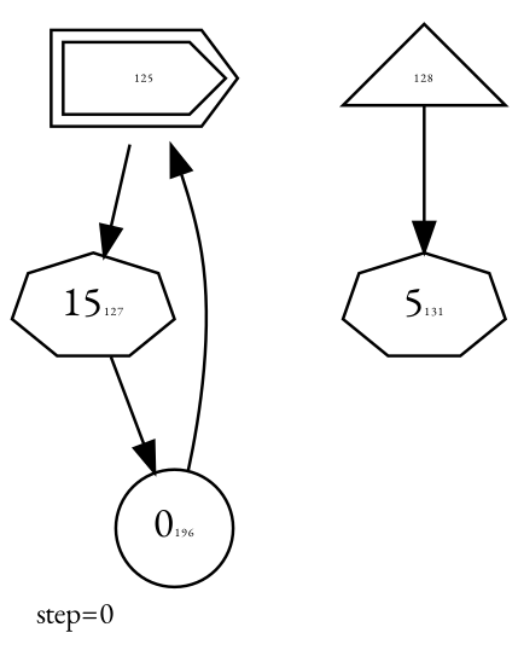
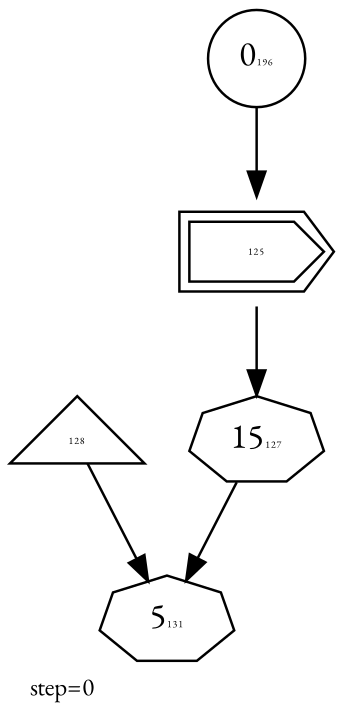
  digraph {
    fontname="EB Garamond"
    fontsize=10
    label="step=0"
    labeljust=left
    labelloc=bottom
    node [color=black fontname="EB Garamond" labelfontcolor=black peripheries=1 shape=septagon]
    edge [color=black fontname="EB Garamond"]
    n1 [label=<<FONT POINT-SIZE='4'>125</FONT>> peripheries=2 shape=cds]
    n2 [label=<15<FONT POINT-SIZE='4'>127</FONT>> labelfontcolor=""]
    n3 [label=<0<FONT POINT-SIZE='4'>196</FONT>> shape=circle]
    n4 [label=<<FONT POINT-SIZE='4'>128</FONT>> shape=triangle]
    n5 [label=<5<FONT POINT-SIZE='4'>131</FONT>> labelfontcolor=""]
    n1 -> n2
-   n2 -> n3
+   n2 -> n5
    n3 -> n1
    n4 -> n5
  }
